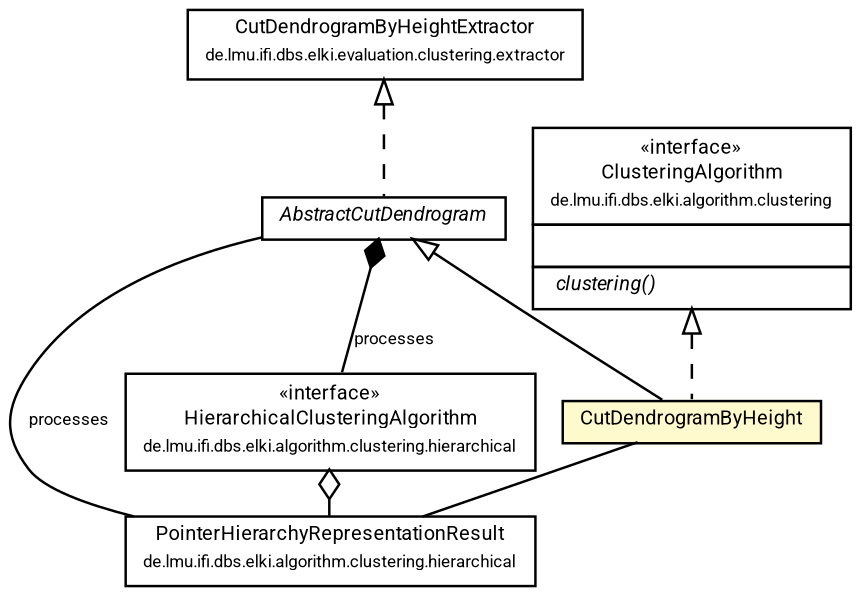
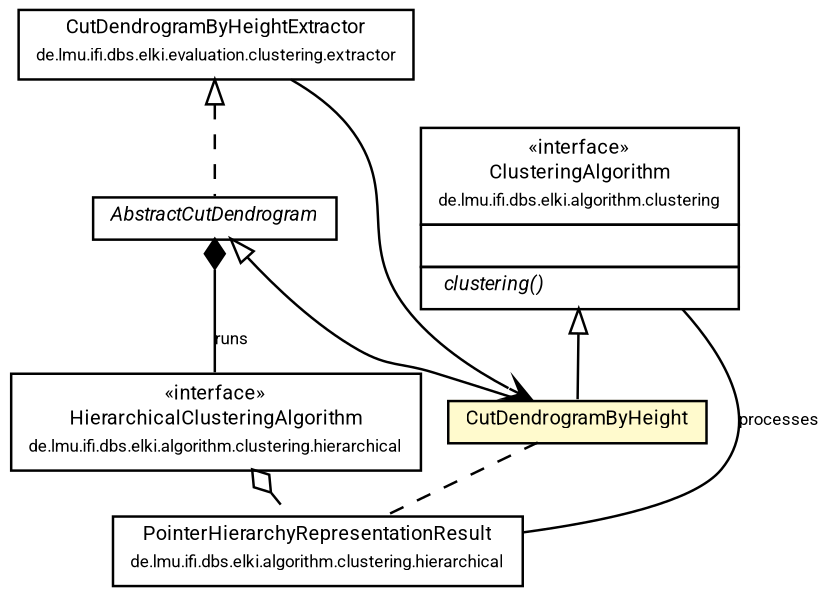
  digraph {
    nodesep=0.15
    rankdir=TB
    ranksep=0.25
    node [fontcolor=black fontname=Roboto fontsize=8 margin=0 shape=plaintext]
    edge [arrowhead=none color=black fontname=Roboto fontsize=7 labelfontname=Roboto labelfontsize=7 weight=9 dir=back]
    n1 [height=0 label=<<table title="de.lmu.ifi.dbs.elki.evaluation.clustering.extractor.CutDendrogramByHeightExtractor" border="0" cellborder="1" cellspacing="0" cellpadding="2" href="../../../../evaluation/clustering/extractor/CutDendrogramByHeightExtractor.html" target="_parent"> 		<tr><td><table border="0" cellspacing="0" cellpadding="1"> 		<tr><td align="center" balign="center"> <font face="Roboto">CutDendrogramByHeightExtractor</font> </td></tr> 		<tr><td align="center" balign="center"> <font face="Roboto" point-size="7.0">de.lmu.ifi.dbs.elki.evaluation.clustering.extractor</font> </td></tr> 		</table></td></tr> 		</table>> width=0]
    n2 [height=0 label=<<table title="de.lmu.ifi.dbs.elki.algorithm.clustering.hierarchical.extraction.CutDendrogramByHeight" border="0" cellborder="1" cellspacing="0" cellpadding="2" bgcolor="lemonChiffon" href="CutDendrogramByHeight.html" target="_parent"> 		<tr><td><table border="0" cellspacing="0" cellpadding="1"> 		<tr><td align="center" balign="center"> <font face="Roboto">CutDendrogramByHeight</font> </td></tr> 		</table></td></tr> 		</table>> width=0]
    n3 [height=0 label=<<table title="de.lmu.ifi.dbs.elki.algorithm.clustering.hierarchical.extraction.AbstractCutDendrogram" border="0" cellborder="1" cellspacing="0" cellpadding="2" href="AbstractCutDendrogram.html" target="_parent"> 		<tr><td><table border="0" cellspacing="0" cellpadding="1"> 		<tr><td align="center" balign="center"> <font face="Roboto"><i>AbstractCutDendrogram</i></font> </td></tr> 		</table></td></tr> 		</table>> width=0]
    n4 [height=0 label=<<table title="de.lmu.ifi.dbs.elki.algorithm.clustering.hierarchical.PointerHierarchyRepresentationResult" border="0" cellborder="1" cellspacing="0" cellpadding="2" href="../PointerHierarchyRepresentationResult.html" target="_parent"> 		<tr><td><table border="0" cellspacing="0" cellpadding="1"> 		<tr><td align="center" balign="center"> <font face="Roboto">PointerHierarchyRepresentationResult</font> </td></tr> 		<tr><td align="center" balign="center"> <font face="Roboto" point-size="7.0">de.lmu.ifi.dbs.elki.algorithm.clustering.hierarchical</font> </td></tr> 		</table></td></tr> 		</table>> width=0]
    n5 [height=0 label=<<table title="de.lmu.ifi.dbs.elki.algorithm.clustering.hierarchical.HierarchicalClusteringAlgorithm" border="0" cellborder="1" cellspacing="0" cellpadding="2" href="../HierarchicalClusteringAlgorithm.html" target="_parent"> 		<tr><td><table border="0" cellspacing="0" cellpadding="1"> 		<tr><td align="center" balign="center"> &#171;interface&#187; </td></tr> 		<tr><td align="center" balign="center"> <font face="Roboto">HierarchicalClusteringAlgorithm</font> </td></tr> 		<tr><td align="center" balign="center"> <font face="Roboto" point-size="7.0">de.lmu.ifi.dbs.elki.algorithm.clustering.hierarchical</font> </td></tr> 		</table></td></tr> 		</table>> width=0]
    n6 [height=0 label=<<table title="de.lmu.ifi.dbs.elki.algorithm.clustering.ClusteringAlgorithm" border="0" cellborder="1" cellspacing="0" cellpadding="2" href="../../ClusteringAlgorithm.html" target="_parent"> 		<tr><td><table border="0" cellspacing="0" cellpadding="1"> 		<tr><td align="center" balign="center"> &#171;interface&#187; </td></tr> 		<tr><td align="center" balign="center"> <font face="Roboto">ClusteringAlgorithm</font> </td></tr> 		<tr><td align="center" balign="center"> <font face="Roboto" point-size="7.0">de.lmu.ifi.dbs.elki.algorithm.clustering</font> </td></tr> 		</table></td></tr> 		<tr><td><table border="0" cellspacing="0" cellpadding="1"> 		<tr><td align="left" balign="left">  </td></tr> 		</table></td></tr> 		<tr><td><table border="0" cellspacing="0" cellpadding="1"> 		<tr><td align="left" balign="left"> <i> clustering()</i> </td></tr> 		</table></td></tr> 		</table>> width=0]
+   n1 -> n2 [arrowhead=open weight=1 dir=""]
    n1 -> n3 [arrowtail=empty style=dashed arrowhead=""]
-   n2 -> n4 [weight=2 dir=""]
+   n2 -> n4 [weight=2 style=dashed dir=""]
    n3 -> n2 [arrowtail=empty weight=10 arrowhead=""]
-   n3 -> n4 [label=processes weight=2 dir=""]
-   n3 -> n5 [arrowtail=diamond label=processes weight=6]
-   n5 -> n4 [arrowtail=ediamond weight=4]
-   n6 -> n2 [arrowtail=empty style=dashed arrowhead=""]
+   n6 -> n4 [label=processes weight=2 dir=""]
+   n3 -> n5 [arrowtail=diamond label=runs weight=6]
+   n5 -> n4 [arrowtail=ediamond weight=4 style=dashed]
+   n6 -> n2 [arrowtail=empty style=solid arrowhead=""]
  }
